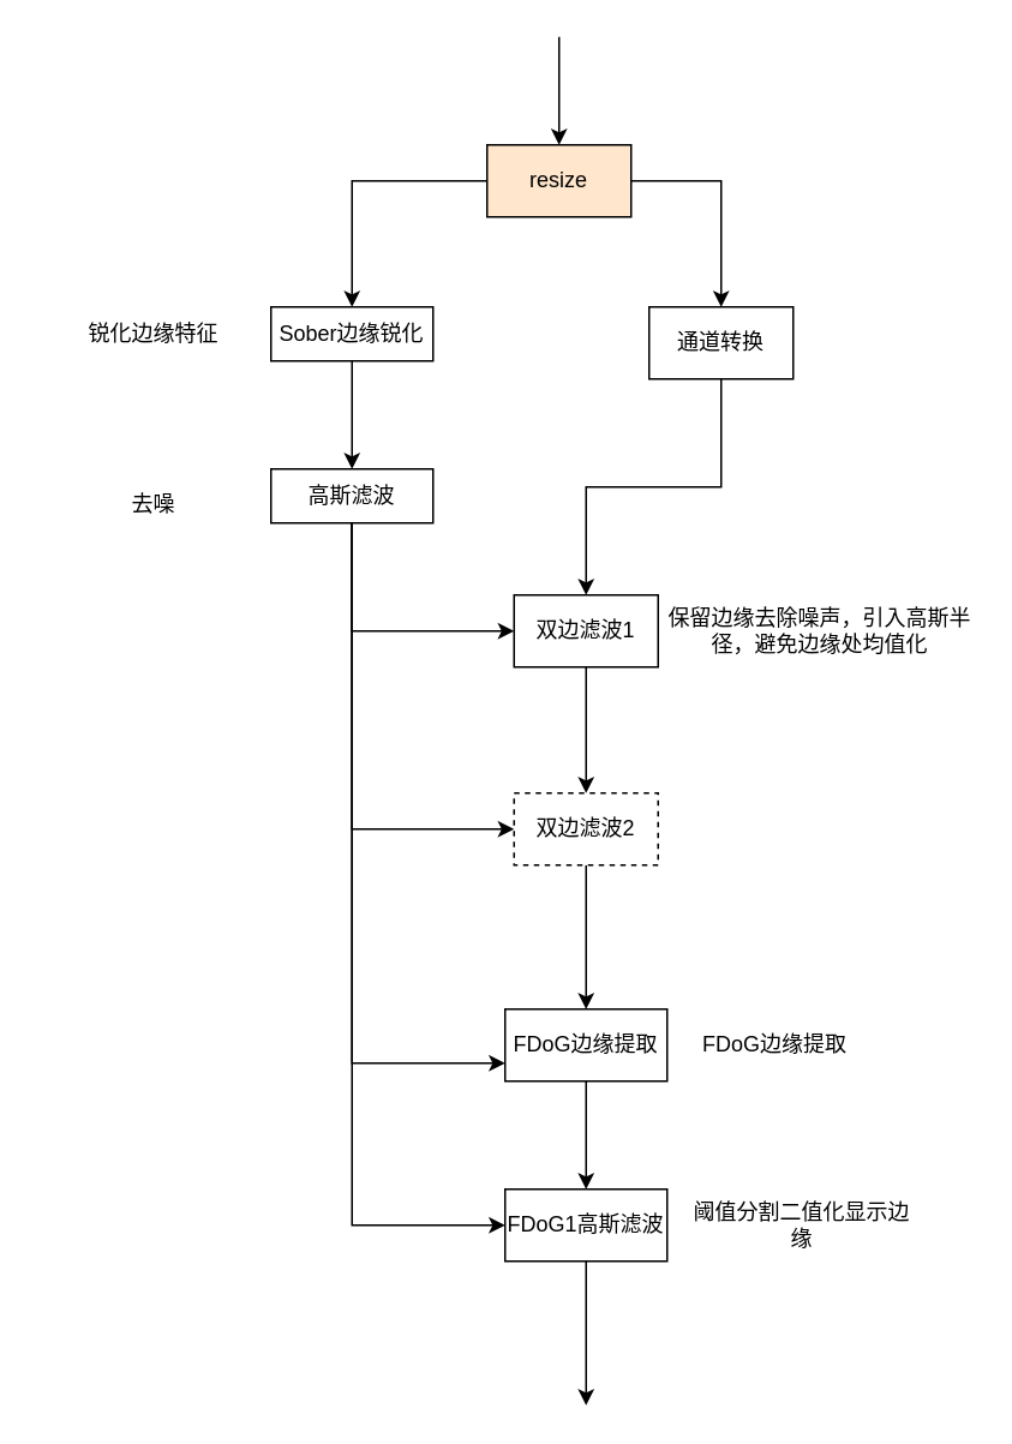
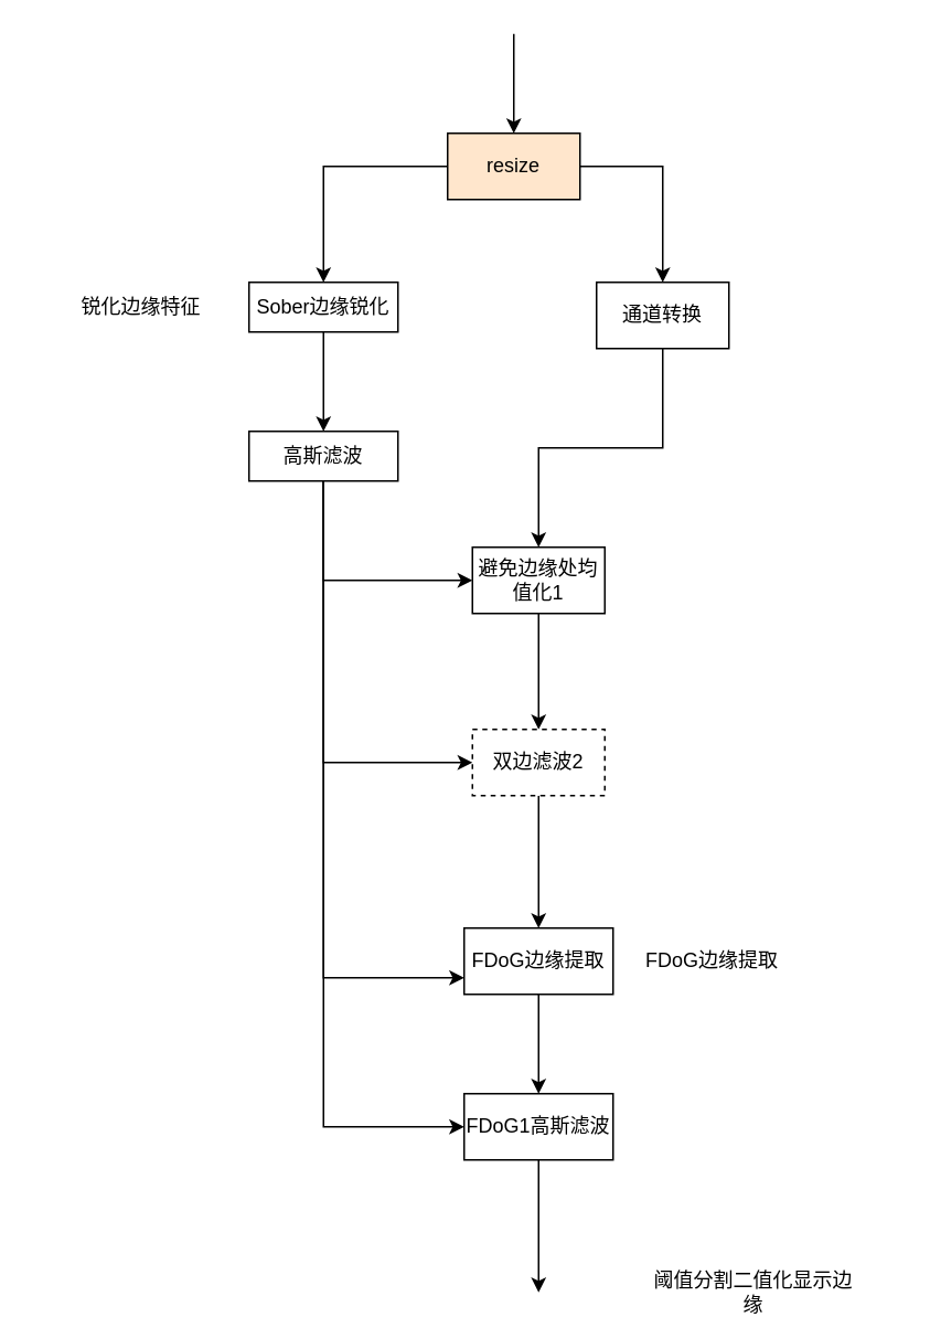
  <mxCell id="0" />
  <mxCell id="1" parent="0" />
  <mxCell id="2" style="edgeStyle=orthogonalEdgeStyle;rounded=0;orthogonalLoop=1;jettySize=auto;html=1;entryX=0.5;entryY=0;entryDx=0;entryDy=0;" parent="1" source="4" target="6" edge="1"><mxGeometry relative="1" as="geometry" /></mxCell>
  <mxCell id="3" style="edgeStyle=orthogonalEdgeStyle;rounded=0;orthogonalLoop=1;jettySize=auto;html=1;entryX=0.5;entryY=0;entryDx=0;entryDy=0;" parent="1" source="4" target="13" edge="1"><mxGeometry relative="1" as="geometry" /></mxCell>
  <mxCell id="4" value="resize" style="rounded=0;whiteSpace=wrap;html=1;fillColor=#ffe6cc;" parent="1" vertex="1"><mxGeometry x="270" y="80" width="80" height="40" as="geometry" /></mxCell>
  <mxCell id="5" style="edgeStyle=orthogonalEdgeStyle;rounded=0;orthogonalLoop=1;jettySize=auto;html=1;entryX=0.5;entryY=0;entryDx=0;entryDy=0;" parent="1" source="6" target="11" edge="1"><mxGeometry relative="1" as="geometry" /></mxCell>
  <mxCell id="6" value="Sober边缘锐化" style="rounded=0;whiteSpace=wrap;html=1;" parent="1" vertex="1"><mxGeometry x="150" y="170" width="90" height="30" as="geometry" /></mxCell>
  <mxCell id="7" style="edgeStyle=orthogonalEdgeStyle;rounded=0;orthogonalLoop=1;jettySize=auto;html=1;entryX=0;entryY=0.5;entryDx=0;entryDy=0;" parent="1" source="11" target="15" edge="1"><mxGeometry relative="1" as="geometry"><Array as="points"><mxPoint x="195" y="350" /></Array></mxGeometry></mxCell>
  <mxCell id="8" style="edgeStyle=orthogonalEdgeStyle;rounded=0;orthogonalLoop=1;jettySize=auto;html=1;entryX=0;entryY=0.5;entryDx=0;entryDy=0;" parent="1" source="11" target="17" edge="1"><mxGeometry relative="1" as="geometry"><Array as="points"><mxPoint x="195" y="460" /></Array></mxGeometry></mxCell>
  <mxCell id="9" style="edgeStyle=orthogonalEdgeStyle;rounded=0;orthogonalLoop=1;jettySize=auto;html=1;entryX=0;entryY=0.75;entryDx=0;entryDy=0;" parent="1" source="11" target="19" edge="1"><mxGeometry relative="1" as="geometry"><Array as="points"><mxPoint x="195" y="590" /></Array></mxGeometry></mxCell>
  <mxCell id="10" style="edgeStyle=orthogonalEdgeStyle;rounded=0;orthogonalLoop=1;jettySize=auto;html=1;entryX=0;entryY=0.5;entryDx=0;entryDy=0;" parent="1" source="11" target="21" edge="1"><mxGeometry relative="1" as="geometry"><Array as="points"><mxPoint x="195" y="680" /></Array></mxGeometry></mxCell>
  <mxCell id="11" value="高斯滤波" style="rounded=0;whiteSpace=wrap;html=1;" parent="1" vertex="1"><mxGeometry x="150" y="260" width="90" height="30" as="geometry" /></mxCell>
  <mxCell id="12" style="edgeStyle=orthogonalEdgeStyle;rounded=0;orthogonalLoop=1;jettySize=auto;html=1;" parent="1" source="13" target="15" edge="1"><mxGeometry relative="1" as="geometry" /></mxCell>
  <mxCell id="13" value="通道转换" style="rounded=0;whiteSpace=wrap;html=1;" parent="1" vertex="1"><mxGeometry x="360" y="170" width="80" height="40" as="geometry" /></mxCell>
  <mxCell id="14" style="edgeStyle=orthogonalEdgeStyle;rounded=0;orthogonalLoop=1;jettySize=auto;html=1;entryX=0.5;entryY=0;entryDx=0;entryDy=0;" parent="1" source="15" target="17" edge="1"><mxGeometry relative="1" as="geometry" /></mxCell>
- <mxCell id="15" value="双边滤波1" style="rounded=0;whiteSpace=wrap;html=1;" parent="1" vertex="1"><mxGeometry x="285" y="330" width="80" height="40" as="geometry" /></mxCell>
+ <mxCell id="15" value="避免边缘处均值化1" style="rounded=0;whiteSpace=wrap;html=1;" parent="1" vertex="1"><mxGeometry x="285" y="330" width="80" height="40" as="geometry" /></mxCell>
  <mxCell id="16" style="edgeStyle=orthogonalEdgeStyle;rounded=0;orthogonalLoop=1;jettySize=auto;html=1;entryX=0.5;entryY=0;entryDx=0;entryDy=0;" parent="1" source="17" target="19" edge="1"><mxGeometry relative="1" as="geometry" /></mxCell>
  <mxCell id="17" value="双边滤波2" style="rounded=0;whiteSpace=wrap;html=1;dashed=1;" parent="1" vertex="1"><mxGeometry x="285" y="440" width="80" height="40" as="geometry" /></mxCell>
  <mxCell id="18" style="edgeStyle=orthogonalEdgeStyle;rounded=0;orthogonalLoop=1;jettySize=auto;html=1;entryX=0.5;entryY=0;entryDx=0;entryDy=0;" parent="1" source="19" target="21" edge="1"><mxGeometry relative="1" as="geometry" /></mxCell>
  <mxCell id="19" value="FDoG边缘提取" style="rounded=0;whiteSpace=wrap;html=1;" parent="1" vertex="1"><mxGeometry x="280" y="560" width="90" height="40" as="geometry" /></mxCell>
  <mxCell id="20" style="edgeStyle=orthogonalEdgeStyle;rounded=0;orthogonalLoop=1;jettySize=auto;html=1;" parent="1" source="21" edge="1"><mxGeometry relative="1" as="geometry"><mxPoint x="325" y="780" as="targetPoint" /></mxGeometry></mxCell>
  <mxCell id="21" value="FDoG1高斯滤波" style="rounded=0;whiteSpace=wrap;html=1;" parent="1" vertex="1"><mxGeometry x="280" y="660" width="90" height="40" as="geometry" /></mxCell>
  <mxCell id="22" value="" style="endArrow=classic;html=1;" parent="1" target="4" edge="1"><mxGeometry width="50" height="50" relative="1" as="geometry"><mxPoint x="310" y="20" as="sourcePoint" /><mxPoint x="320" y="-10" as="targetPoint" /></mxGeometry></mxCell>
- <mxCell id="23" value="保留边缘去除噪声，引入高斯半径，避免边缘处均值化" style="text;html=1;strokeColor=none;fillColor=none;align=center;verticalAlign=middle;whiteSpace=wrap;rounded=0;" parent="1" vertex="1"><mxGeometry x="370" y="340" width="170" height="20" as="geometry" /></mxCell>
  <mxCell id="24" value="FDoG边缘提取" style="text;html=1;strokeColor=none;fillColor=none;align=center;verticalAlign=middle;whiteSpace=wrap;rounded=0;" parent="1" vertex="1"><mxGeometry x="365" y="570" width="130" height="20" as="geometry" /></mxCell>
  <mxCell id="25" value="锐化边缘特征" style="text;html=1;strokeColor=none;fillColor=none;align=center;verticalAlign=middle;whiteSpace=wrap;rounded=0;" parent="1" vertex="1"><mxGeometry x="20" y="175" width="130" height="20" as="geometry" /></mxCell>
- <mxCell id="26" value="去噪" style="text;html=1;strokeColor=none;fillColor=none;align=center;verticalAlign=middle;whiteSpace=wrap;rounded=0;" parent="1" vertex="1"><mxGeometry x="20" y="270" width="130" height="20" as="geometry" /></mxCell>
- <mxCell id="27" value="阈值分割二值化显示边缘" style="text;html=1;strokeColor=none;fillColor=none;align=center;verticalAlign=middle;whiteSpace=wrap;rounded=0;" parent="1" vertex="1"><mxGeometry x="380" y="670" width="130" height="20" as="geometry" /></mxCell>
+ <mxCell id="27" value="阈值分割二值化显示边缘" style="text;html=1;strokeColor=none;fillColor=none;align=center;verticalAlign=middle;whiteSpace=wrap;rounded=0;" parent="1" vertex="1"><mxGeometry x="390" y="770" width="130" height="20" as="geometry" /></mxCell>
